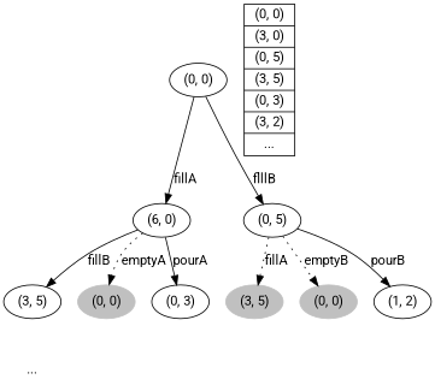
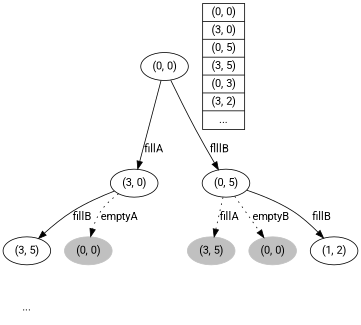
  digraph {
    fontname=Roboto
    node [fontname=Roboto]
    edge [fontname=Roboto]
-   n1 [label="(6, 0)"]
+   n1 [label="(3, 0)"]
    n2 [label="(0, 5)"]
    n3 [label="(3, 5)"]
    n4 [color=gray label="(0, 0)" style=filled]
-   n5 [label="(0, 3)"]
    n6 [color=gray label="(3, 5)" style=filled]
    n7 [color=gray label="(0, 0)" style=filled]
    n8 [label="(1, 2)"]
    n9 [label="..." shape=plaintext]
    n10 [label="(0, 0)"]
    n11 [label="{(0, 0) | (3, 0) | (0, 5) | (3, 5) | (0, 3) | (3, 2) | ... }" shape=record]
    subgraph sub_1 {
      rank=same
      n1
      n2
    }
    subgraph sub_2 {
      rank=same
      n3
      n4
-     n5
      n6
      n7
      n8
    }
    n1 -> n3 [label=fillB]
    n1 -> n4 [label=emptyA style=dotted]
-   n1 -> n5 [label=pourA]
    n2 -> n6 [label=fillA style=dotted]
    n2 -> n7 [label=emptyB style=dotted]
-   n2 -> n8 [label=pourB]
+   n2 -> n8 [label=fillB]
    n3 -> n9 [style=invis]
    n10 -> n1 [label=fillA]
    n10 -> n2 [label=flllB]
  }
